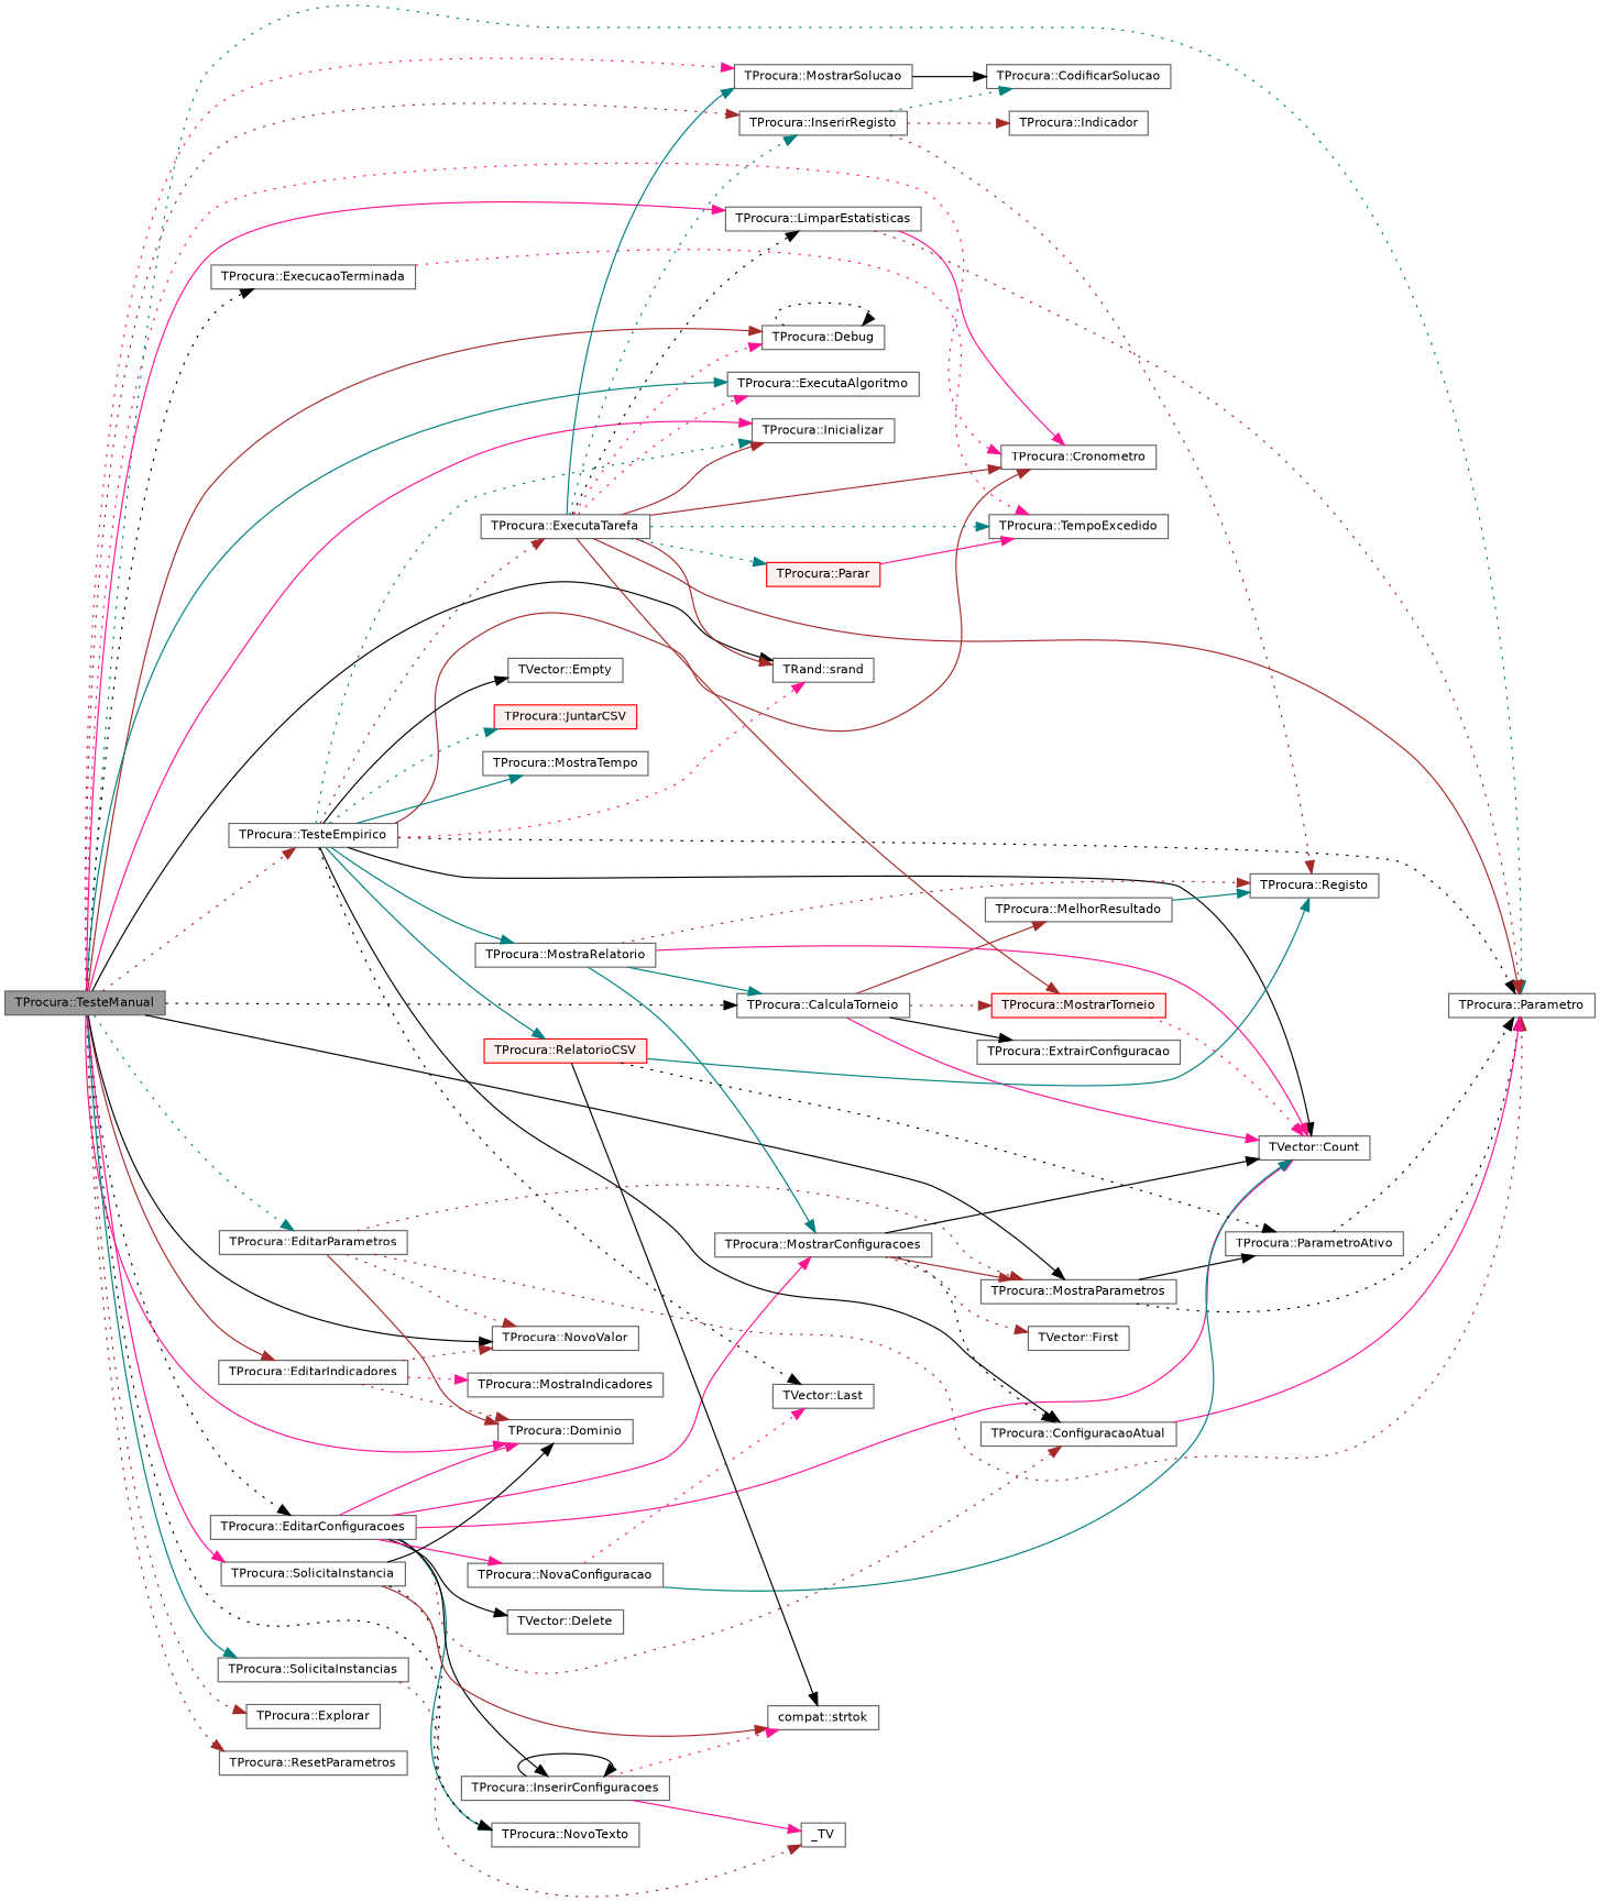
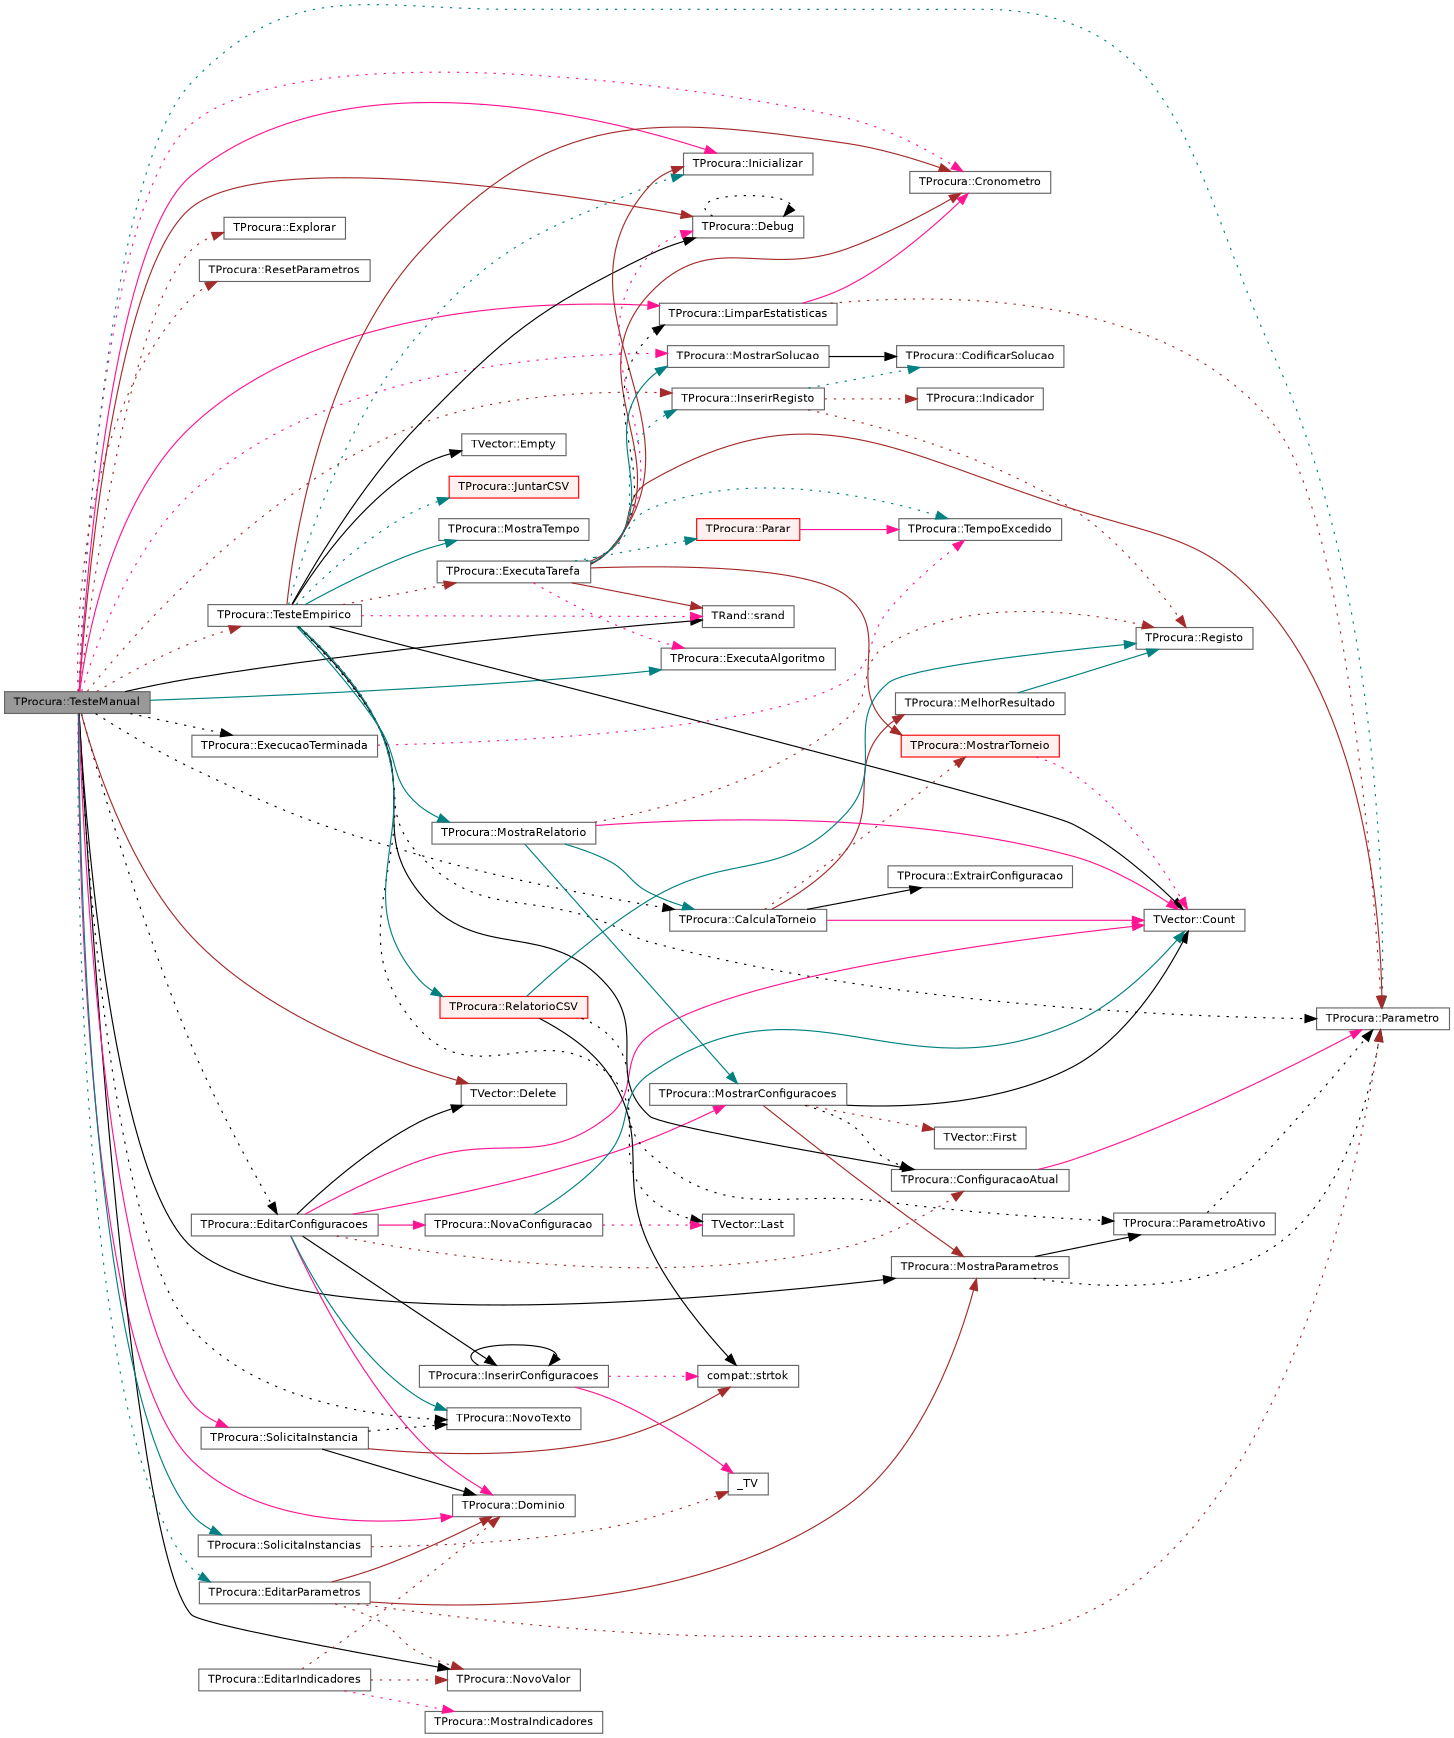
  digraph {
    rankdir=LR
    node [color=grey40 fillcolor=white fontname=Helvetica fontsize=10 shape=box style=filled]
    edge [color=brown fontname=Helvetica fontsize=10 labelfontname=Helvetica labelfontsize=10 style=solid]
    n1 [color=gray40 fillcolor=grey60 fontcolor=black height=0.2 label="TProcura::TesteManual" width=0.4]
    n2 [height=0.2 label="TProcura::Cronometro" width=0.4]
    n3 [height=0.2 label="TProcura::Debug" width=0.4]
    n4 [height=0.2 label="TProcura::Dominio" width=0.4]
    n5 [height=0.2 label="TProcura::EditarConfiguracoes" width=0.4]
    n6 [height=0.2 label="TProcura::Parametro" width=0.4]
    n7 [height=0.2 label="TProcura::MostraParametros" width=0.4]
    n8 [height=0.2 label="TProcura::NovoTexto" width=0.4]
    n9 [height=0.2 label="TProcura::EditarIndicadores" width=0.4]
    n10 [height=0.2 label="TProcura::NovoValor" width=0.4]
    n11 [height=0.2 label="TProcura::EditarParametros" width=0.4]
    n12 [height=0.2 label="TProcura::ExecucaoTerminada" width=0.4]
    n13 [height=0.2 label="TProcura::ExecutaAlgoritmo" width=0.4]
    n14 [height=0.2 label="TProcura::Explorar" width=0.4]
    n15 [height=0.2 label="TProcura::Inicializar" width=0.4]
    n16 [height=0.2 label="TProcura::InserirRegisto" width=0.4]
    n17 [height=0.2 label="TProcura::LimparEstatisticas" width=0.4]
    n18 [height=0.2 label="TProcura::MostrarSolucao" width=0.4]
    n19 [height=0.2 label="TProcura::ResetParametros" width=0.4]
    n20 [height=0.2 label="TProcura::SolicitaInstancia" width=0.4]
    n21 [height=0.2 label="TProcura::SolicitaInstancias" width=0.4]
    n22 [height=0.2 label="TRand::srand" width=0.4]
    n23 [height=0.2 label="TProcura::TesteEmpirico" width=0.4]
    n24 [height=0.2 label="TProcura::CalculaTorneio" width=0.4]
    n25 [height=0.2 label="TProcura::ConfiguracaoAtual" width=0.4]
    n26 [height=0.2 label="TVector::Count" width=0.4]
    n27 [height=0.2 label="TVector::Delete" width=0.4]
    n28 [height=0.2 label="TProcura::InserirConfiguracoes" width=0.4]
    n29 [height=0.2 label="TProcura::MostrarConfiguracoes" width=0.4]
    n30 [height=0.2 label="TProcura::NovaConfiguracao" width=0.4]
    n31 [height=0.2 label="TProcura::ParametroAtivo" width=0.4]
    n32 [height=0.2 label="TProcura::MostraIndicadores" width=0.4]
    n33 [height=0.2 label="TProcura::TempoExcedido" width=0.4]
    n34 [height=0.2 label="TProcura::CodificarSolucao" width=0.4]
    n35 [height=0.2 label="TProcura::Indicador" width=0.4]
    n36 [height=0.2 label="TProcura::Registo" width=0.4]
    n37 [height=0.2 label="TProcura::MostraRelatorio" width=0.4]
    n38 [height=0.2 label="compat::strtok" width=0.4]
    n39 [height=0.2 label=_TV width=0.4]
    n40 [height=0.2 label="TVector::Last" width=0.4]
    n41 [height=0.2 label="TVector::Empty" width=0.4]
    n42 [height=0.2 label="TProcura::ExecutaTarefa" width=0.4]
    n43 [color=red fillcolor="#FFF0F0" height=0.2 label="TProcura::JuntarCSV" width=0.4]
    n44 [height=0.2 label="TProcura::MostraTempo" width=0.4]
    n45 [color=red fillcolor="#FFF0F0" height=0.2 label="TProcura::RelatorioCSV" width=0.4]
    n46 [height=0.2 label="TVector::First" width=0.4]
    n47 [height=0.2 label="TProcura::ExtrairConfiguracao" width=0.4]
    n48 [height=0.2 label="TProcura::MelhorResultado" width=0.4]
    n49 [color=red fillcolor="#FFF0F0" height=0.2 label="TProcura::MostrarTorneio" width=0.4]
    n50 [color=red fillcolor="#FFF0F0" height=0.2 label="TProcura::Parar" width=0.4]
    n1 -> n2 [color=deeppink style=dotted]
    n1 -> n3
    n1 -> n4 [color=deeppink]
    n1 -> n5 [color=black style=dotted]
    n1 -> n6 [color=teal style=dotted]
    n1 -> n7 [color=black]
    n1 -> n8 [color=black style=dotted]
-   n1 -> n9
+   n1 -> n27
    n1 -> n10 [color=black]
    n1 -> n11 [color=teal style=dotted]
    n1 -> n12 [color=black style=dotted]
    n1 -> n13 [color=teal]
    n1 -> n14 [style=dotted]
    n1 -> n15 [color=deeppink]
    n1 -> n16 [style=dotted]
    n1 -> n17 [color=deeppink]
    n1 -> n18 [color=deeppink style=dotted]
    n1 -> n19 [style=dotted]
    n1 -> n20 [color=deeppink]
    n1 -> n21 [color=teal]
    n1 -> n22 [color=black]
    n1 -> n23 [style=dotted]
    n1 -> n24 [color=black style=dotted]
    n3 -> n3 [color=black style=dotted]
    n5 -> n4 [color=deeppink]
    n5 -> n8 [color=teal]
    n5 -> n25 [style=dotted]
    n5 -> n26 [color=deeppink]
    n5 -> n27 [color=black]
    n5 -> n28 [color=black]
    n5 -> n29 [color=deeppink]
    n5 -> n30 [color=deeppink]
    n7 -> n6 [color=black style=dotted]
    n7 -> n31 [color=black]
    n9 -> n4 [style=dotted]
    n9 -> n10 [style=dotted]
    n9 -> n32 [color=deeppink style=dotted]
    n11 -> n4
    n11 -> n6 [style=dotted]
-   n11 -> n7 [style=dotted]
+   n11 -> n7
    n11 -> n10 [style=dotted]
    n12 -> n33 [color=deeppink style=dotted]
    n16 -> n34 [color=teal style=dotted]
    n16 -> n35 [style=dotted]
    n16 -> n36 [style=dotted]
    n17 -> n2 [color=deeppink]
    n17 -> n6 [style=dotted]
    n18 -> n34 [color=black]
    n20 -> n4 [color=black]
    n20 -> n8 [color=black style=dotted]
    n20 -> n38
    n21 -> n39 [style=dotted]
    n23 -> n2
+   n23 -> n3 [color=black]
    n23 -> n6 [color=black style=dotted]
    n23 -> n15 [color=teal style=dotted]
    n23 -> n22 [color=deeppink style=dotted]
    n23 -> n25 [color=black]
    n23 -> n26 [color=black]
    n23 -> n37 [color=teal]
    n23 -> n40 [color=black style=dotted]
    n23 -> n41 [color=black]
    n23 -> n42 [style=dotted]
    n23 -> n43 [color=teal style=dotted]
    n23 -> n44 [color=teal]
    n23 -> n45 [color=teal]
    n24 -> n26 [color=deeppink]
    n24 -> n47 [color=black]
    n24 -> n48
    n24 -> n49 [style=dotted]
    n25 -> n6 [color=deeppink]
    n28 -> n28 [color=black]
    n28 -> n38 [color=deeppink style=dotted]
    n28 -> n39 [color=deeppink]
    n29 -> n7
    n29 -> n25 [color=black style=dotted]
    n29 -> n26 [color=black]
    n29 -> n46 [style=dotted]
    n30 -> n26 [color=teal]
    n30 -> n40 [color=deeppink style=dotted]
    n31 -> n6 [color=black style=dotted]
    n37 -> n24 [color=teal]
    n37 -> n26 [color=deeppink]
    n37 -> n29 [color=teal]
    n37 -> n36 [style=dotted]
    n42 -> n2
    n42 -> n3 [color=deeppink style=dotted]
    n42 -> n6
    n42 -> n13 [color=deeppink style=dotted]
    n42 -> n15
    n42 -> n16 [color=teal style=dotted]
    n42 -> n17 [color=black style=dotted]
    n42 -> n18 [color=teal]
    n42 -> n22
    n42 -> n33 [color=teal style=dotted]
    n42 -> n49
    n42 -> n50 [color=teal style=dotted]
    n45 -> n31 [color=black style=dotted]
    n45 -> n36 [color=teal]
    n45 -> n38 [color=black]
    n48 -> n36 [color=teal]
    n49 -> n26 [color=deeppink style=dotted]
    n50 -> n33 [color=deeppink]
  }
